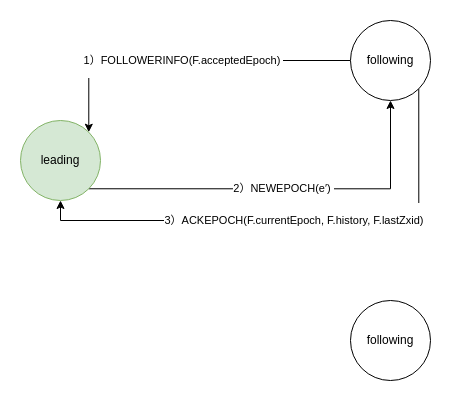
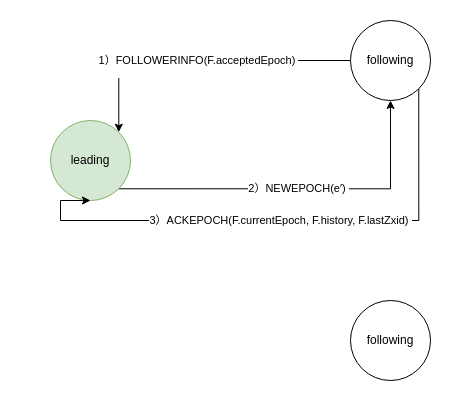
  <mxCell id="0" />
  <mxCell id="1" parent="0" />
  <mxCell id="2" value="&lt;div title=&quot;Page 6&quot;&gt;&lt;div&gt;&lt;div&gt;&lt;div&gt;&lt;p&gt;&lt;span&gt;2）NEWEPOCH(&lt;/span&gt;&lt;span&gt;e&lt;/span&gt;&lt;span&gt;′&lt;/span&gt;&lt;span&gt;)&amp;nbsp;&lt;/span&gt;&lt;/p&gt;&lt;/div&gt;&lt;/div&gt;&lt;/div&gt;&lt;/div&gt;" style="edgeStyle=orthogonalEdgeStyle;rounded=0;orthogonalLoop=1;jettySize=auto;html=1;exitX=1;exitY=1;exitDx=0;exitDy=0;entryX=0.5;entryY=1;entryDx=0;entryDy=0;" edge="1" parent="1" source="3" target="6"><mxGeometry relative="1" as="geometry" /></mxCell>
- <mxCell id="3" value="leading" style="ellipse;whiteSpace=wrap;html=1;aspect=fixed;fillColor=#d5e8d4;strokeColor=#82b366;" vertex="1" parent="1"><mxGeometry x="20" y="120" width="80" height="80" as="geometry" /></mxCell>
+ <mxCell id="3" value="leading" style="ellipse;whiteSpace=wrap;html=1;aspect=fixed;fillColor=#d5e8d4;strokeColor=#82b366;" vertex="1" parent="1"><mxGeometry x="50" y="120" width="80" height="80" as="geometry" /></mxCell>
  <mxCell id="4" value="&lt;div title=&quot;Page 6&quot;&gt;&lt;div&gt;&lt;div&gt;&lt;div&gt;&lt;p&gt;&lt;span&gt;1）FOLLOWERINFO(&lt;/span&gt;&lt;span&gt;F.&lt;/span&gt;&lt;span&gt;acceptedEpoch&lt;/span&gt;&lt;span&gt;)&amp;nbsp;&lt;/span&gt;&lt;/p&gt;&lt;/div&gt;&lt;/div&gt;&lt;/div&gt;&lt;/div&gt;" style="edgeStyle=orthogonalEdgeStyle;rounded=0;orthogonalLoop=1;jettySize=auto;html=1;exitX=0;exitY=0.5;exitDx=0;exitDy=0;entryX=1;entryY=0;entryDx=0;entryDy=0;" edge="1" parent="1" source="6" target="3"><mxGeometry relative="1" as="geometry" /></mxCell>
  <mxCell id="5" value="&lt;div title=&quot;Page 6&quot;&gt;&lt;div&gt;&lt;div&gt;&lt;div&gt;&lt;p&gt;&lt;span&gt;3）ACKEPOCH(&lt;/span&gt;&lt;span&gt;F.&lt;/span&gt;&lt;span&gt;currentEpoch&lt;/span&gt;&lt;span&gt;, F.&lt;/span&gt;&lt;span&gt;history&lt;/span&gt;&lt;span&gt;, F.&lt;/span&gt;&lt;span&gt;lastZxid&lt;/span&gt;&lt;span&gt;)&amp;nbsp;&lt;/span&gt;&lt;/p&gt;&lt;/div&gt;&lt;/div&gt;&lt;/div&gt;&lt;/div&gt;" style="edgeStyle=orthogonalEdgeStyle;rounded=0;orthogonalLoop=1;jettySize=auto;html=1;exitX=1;exitY=1;exitDx=0;exitDy=0;entryX=0.5;entryY=1;entryDx=0;entryDy=0;" edge="1" parent="1" source="6" target="3"><mxGeometry relative="1" as="geometry"><Array as="points"><mxPoint x="418" y="220" /><mxPoint x="60" y="220" /></Array></mxGeometry></mxCell>
  <mxCell id="6" value="following" style="ellipse;whiteSpace=wrap;html=1;aspect=fixed;" vertex="1" parent="1"><mxGeometry x="350" y="20" width="80" height="80" as="geometry" /></mxCell>
  <mxCell id="7" value="following" style="ellipse;whiteSpace=wrap;html=1;aspect=fixed;" vertex="1" parent="1"><mxGeometry x="350" y="300" width="80" height="80" as="geometry" /></mxCell>
